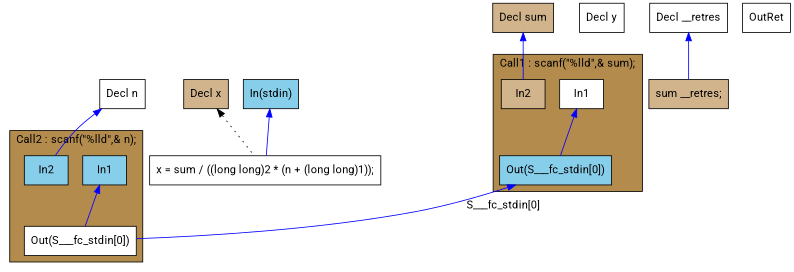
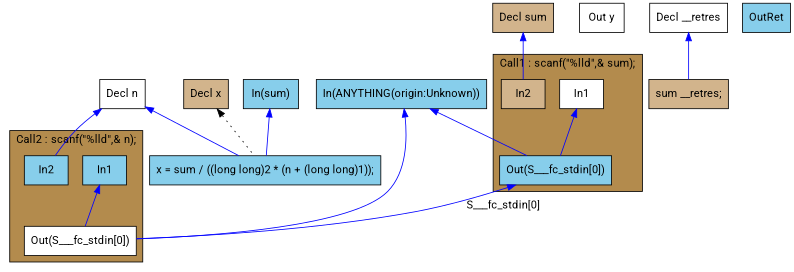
  digraph {
    fontname=Roboto
    rankdir=TB
    node [fillcolor=white fontname=Roboto shape=box style=filled]
    edge [color="#0000FF" dir=back fontname=Roboto]
    n1 [label=In1]
    n2 [fillcolor=tan label=In2]
    n3 [fillcolor=skyblue label="Out(S___fc_stdin[0])"]
    n4 [fillcolor=skyblue label=In1]
    n5 [fillcolor=skyblue label=In2]
    n6 [label="Out(S___fc_stdin[0])"]
    n7 [fillcolor=tan label="Decl sum"]
-   n8 [label="x = sum / ((long long)2 * (n + (long long)1));"]
+   n8 [fillcolor=skyblue label="x = sum / ((long long)2 * (n + (long long)1));"]
    n9 [fillcolor=tan label="Decl x"]
-   n10 [label="Decl y"]
+   n10 [label="Out y"]
    n11 [label="Decl n"]
    n12 [label="Decl __retres"]
    n13 [fillcolor=tan label="sum __retres;"]
-   n14 [label=OutRet]
-   n15 [fillcolor=skyblue label="In(stdin)"]
+   n14 [fillcolor=skyblue label=OutRet]
+   n15 [fillcolor=skyblue label="In(sum)"]
+   n16 [fillcolor=skyblue label="In(ANYTHING(origin:Unknown))"]
    subgraph cluster_1 {
      fillcolor="#B38B4D"
      label="Call1 : scanf(\"%lld\",& sum);"
      style=filled
      n1
      n2
      n3
    }
    subgraph cluster_2 {
      fillcolor="#B38B4D"
      label="Call2 : scanf(\"%lld\",& n);"
      style=filled
      n4
      n5
      n6
    }
    n1 -> n3
    n3 -> n6 [label="S___fc_stdin[0]"]
    n4 -> n6
    n7 -> n2
    n9 -> n8 [color="#000000" style=dotted]
    n11 -> n5
+   n11 -> n8
    n12 -> n13
    n15 -> n8
+   n16 -> n3
+   n16 -> n6
  }
